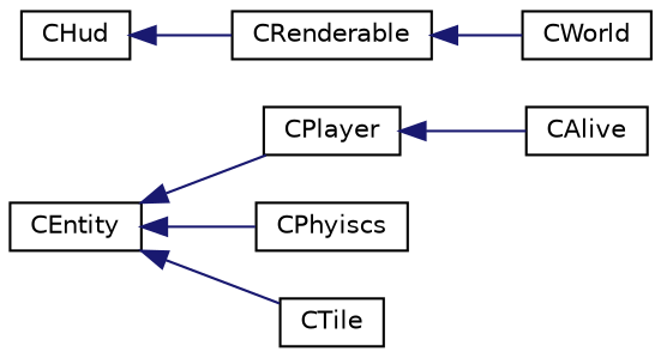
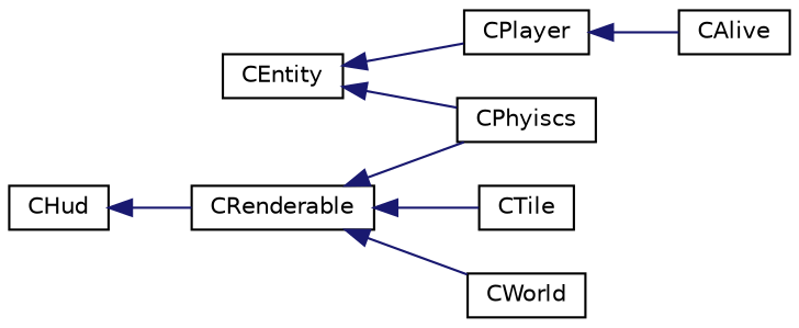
  digraph {
    rankdir=LR
    node [color=black fillcolor=white fontname=Helvetica fontsize=10 shape=record style=filled]
    edge [color=midnightblue dir=back fontname=Helvetica fontsize=10 labelfontname=Helvetica labelfontsize=10 style=solid]
    n1 [height=0.2 label=CAlive width=0.4]
    n2 [height=0.2 label=CPlayer width=0.4]
    n3 [height=0.2 label=CRenderable width=0.4]
    n4 [height=0.2 label=CPhyiscs width=0.4]
    n5 [height=0.2 label=CTile width=0.4]
    n6 [height=0.2 label=CWorld width=0.4]
    n7 [height=0.2 label=CHud width=0.4]
    n8 [height=0.2 label=CEntity width=0.4]
    n2 -> n1
-   n8 -> n5
+   n3 -> n4
+   n3 -> n5
    n3 -> n6
    n7 -> n3
    n8 -> n2
    n8 -> n4
  }
